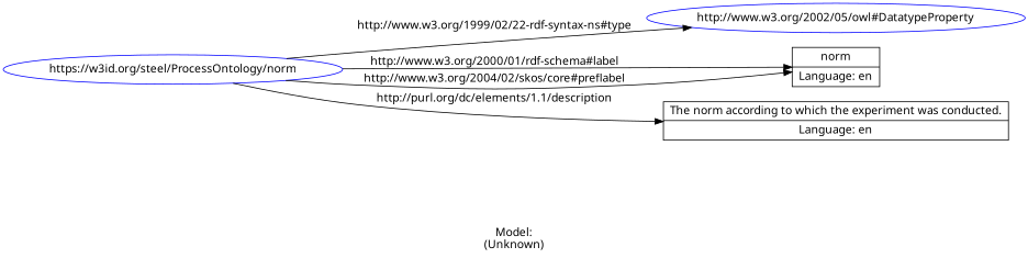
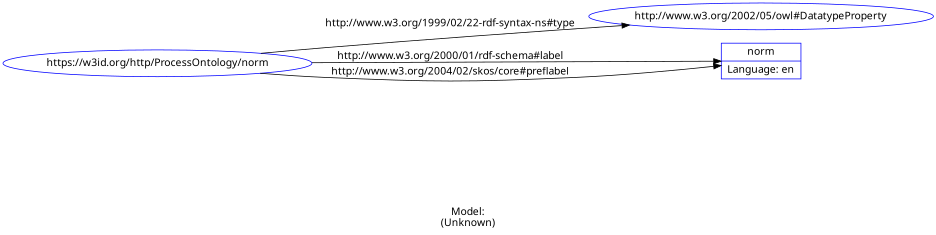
  digraph {
    fontname="Noto Sans"
    label="\n\nModel:\n(Unknown)"
    rankdir=LR
    node [fontname="Noto Sans" shape=ellipse]
    edge [fontname="Noto Sans"]
-   n1 [color=blue label="https://w3id.org/steel/ProcessOntology/norm"]
+   n1 [color=blue label="https://w3id.org/http/ProcessOntology/norm"]
    n2 [color=blue label="http://www.w3.org/2002/05/owl#DatatypeProperty"]
-   n3 [label="norm|Language: en" shape=record]
-   n4 [label="The norm according to which the experiment was conducted.|Language: en" shape=record]
+   n3 [label="norm|Language: en" shape=record color=blue]
    n1 -> n2 [label="http://www.w3.org/1999/02/22-rdf-syntax-ns#type"]
    n1 -> n3 [label="http://www.w3.org/2000/01/rdf-schema#label"]
    n1 -> n3 [label="http://www.w3.org/2004/02/skos/core#preflabel"]
-   n1 -> n4 [label="http://purl.org/dc/elements/1.1/description"]
  }
